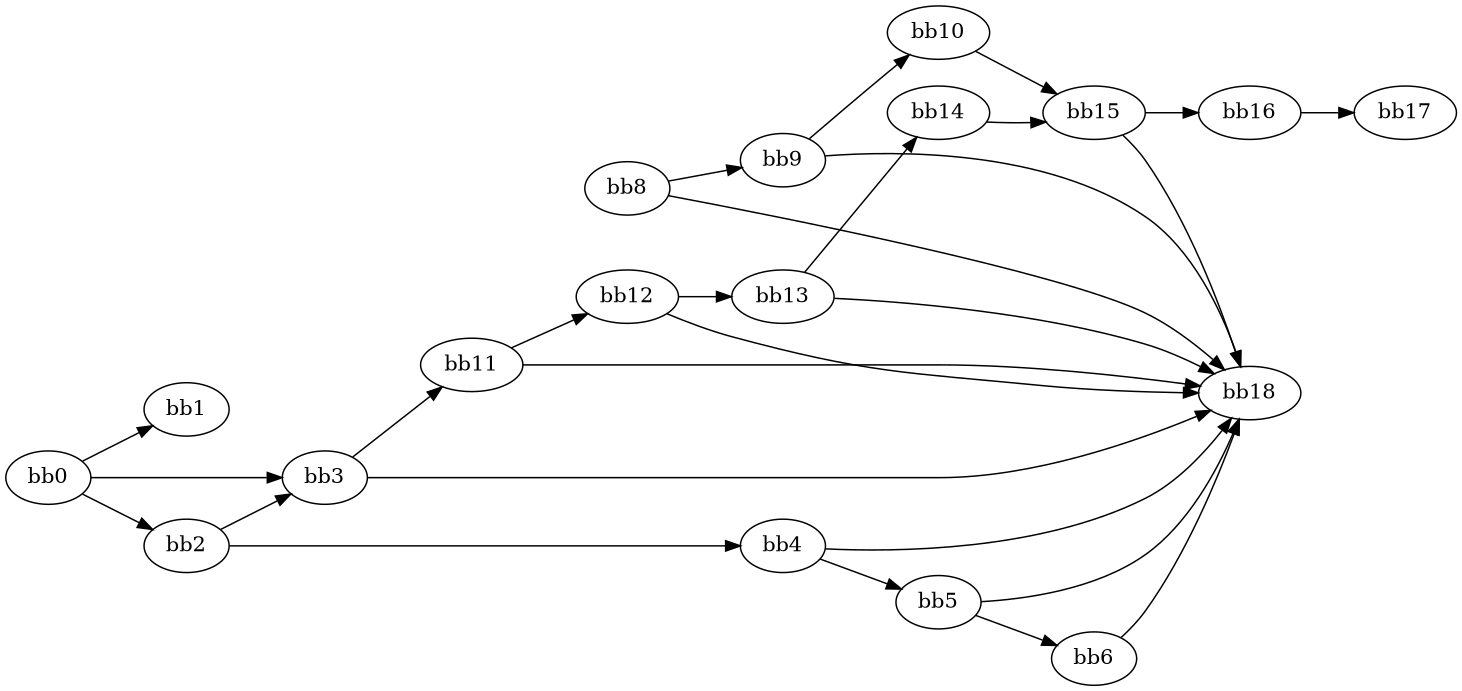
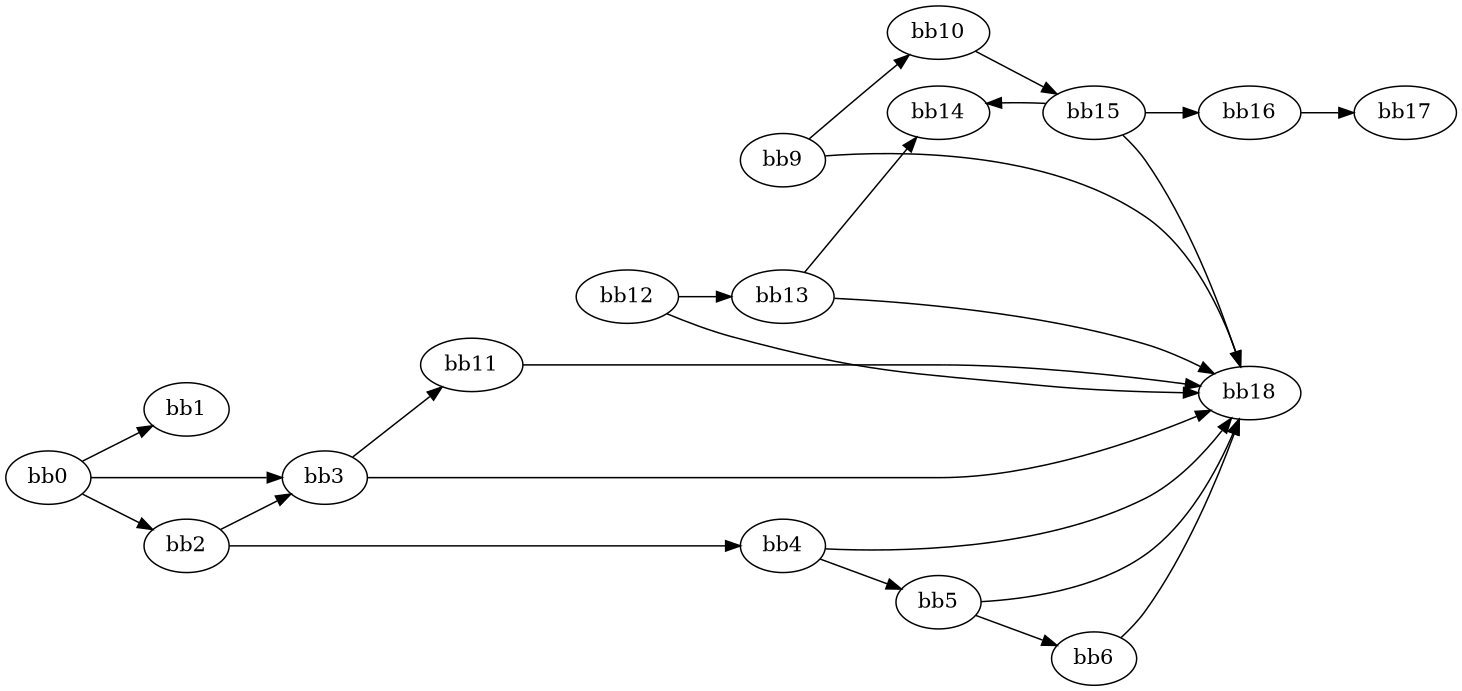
  digraph {
    rankdir=LR
    n1 [label="bb0\l"]
    n2 [label="bb1\l"]
    n3 [label="bb2\l"]
    n4 [label="bb3\l"]
    n5 [label="bb4\l"]
    n6 [label="bb11\l"]
    n7 [label="bb18\l"]
    n8 [label="bb5\l"]
    n9 [label="bb12\l"]
    n10 [label="bb6\l"]
-   n11 [label="bb8\l"]
    n12 [label="bb9\l"]
    n13 [label="bb10\l"]
    n14 [label="bb15\l"]
    n15 [label="bb16\l"]
    n16 [label="bb13\l"]
    n17 [label="bb14\l"]
    n18 [label="bb17\l"]
    n1 -> n2
    n1 -> n3
    n1 -> n4
    n3 -> n4
    n3 -> n5
    n4 -> n6
    n4 -> n7
    n5 -> n7
    n5 -> n8
    n6 -> n7
-   n6 -> n9
    n8 -> n7
    n8 -> n10
    n9 -> n7
    n9 -> n16
    n10 -> n7
-   n11 -> n7
-   n11 -> n12
    n12 -> n7
    n12 -> n13
    n13 -> n14
    n14 -> n7
    n14 -> n15
    n15 -> n18
    n16 -> n7
    n16 -> n17
-   n17 -> n14
+   n14 -> n17
  }
